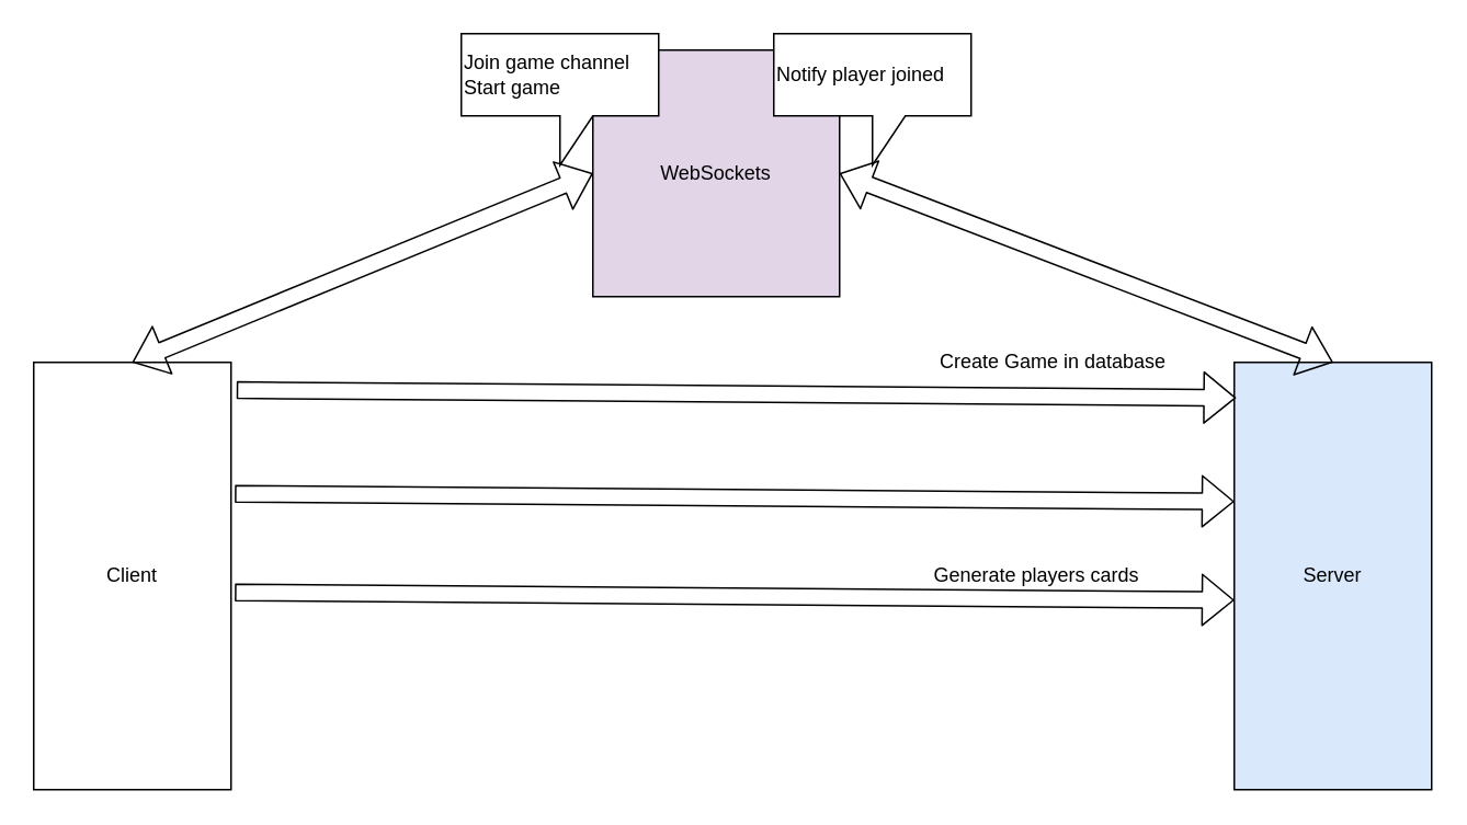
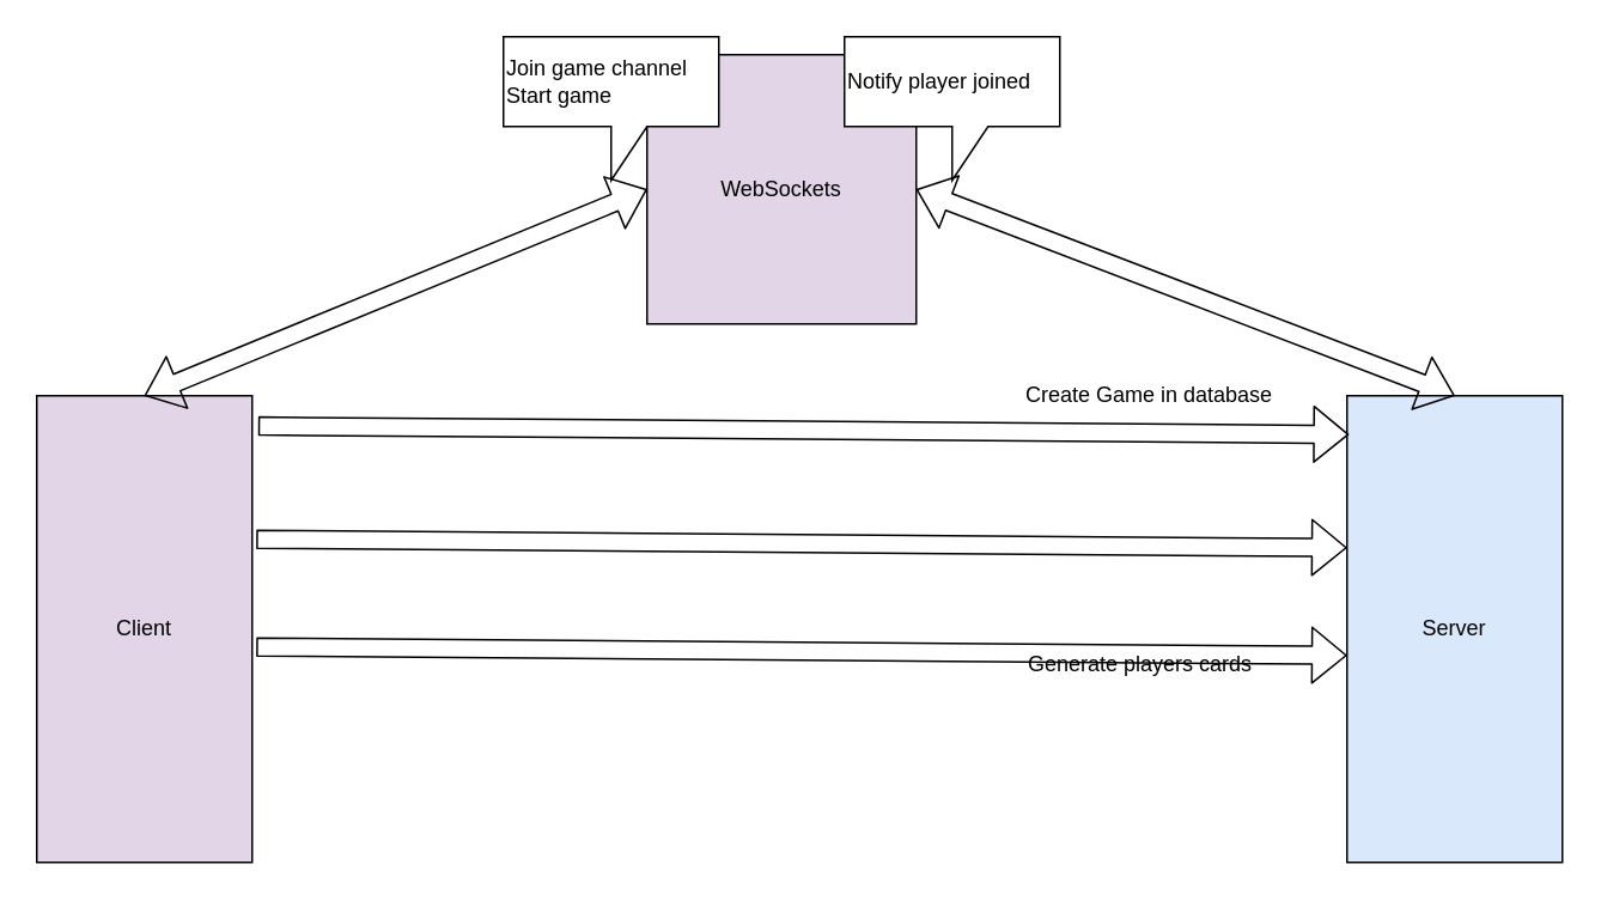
  <mxCell id="0" />
  <mxCell id="1" parent="0" />
- <mxCell id="2" value="Client" style="rounded=0;whiteSpace=wrap;html=1;" vertex="1" parent="1"><mxGeometry y="220" width="120" height="260" as="geometry" x="20" /></mxCell>
+ <mxCell id="2" value="Client" style="rounded=0;whiteSpace=wrap;html=1;fillColor=#e1d5e7;" vertex="1" parent="1"><mxGeometry y="220" width="120" height="260" as="geometry" x="20" /></mxCell>
  <mxCell id="3" value="Server" style="rounded=0;whiteSpace=wrap;html=1;fillColor=#dae8fc;" vertex="1" parent="1"><mxGeometry x="750" y="220" width="120" height="260" as="geometry" /></mxCell>
  <mxCell id="4" value="WebSockets" style="whiteSpace=wrap;html=1;aspect=fixed;fillColor=#e1d5e7;" vertex="1" parent="1"><mxGeometry x="360" y="30" width="150" height="150" as="geometry" /></mxCell>
  <mxCell id="5" value="" style="shape=flexArrow;endArrow=classic;html=1;entryX=0.009;entryY=0.083;entryDx=0;entryDy=0;entryPerimeter=0;exitX=1.028;exitY=0.065;exitDx=0;exitDy=0;exitPerimeter=0;" edge="1" parent="1" source="2" target="3"><mxGeometry width="50" height="50" relative="1" as="geometry"><mxPoint x="420" y="300" as="sourcePoint" /><mxPoint x="470" y="250" as="targetPoint" /></mxGeometry></mxCell>
  <mxCell id="6" value="Create Game in database" style="text;html=1;strokeColor=none;fillColor=none;align=center;verticalAlign=middle;whiteSpace=wrap;rounded=0;" vertex="1" parent="1"><mxGeometry x="540" y="210" width="200" height="20" as="geometry" /></mxCell>
  <mxCell id="7" style="edgeStyle=orthogonalEdgeStyle;rounded=0;orthogonalLoop=1;jettySize=auto;html=1;exitX=0.5;exitY=1;exitDx=0;exitDy=0;" edge="1" parent="1" source="6" target="6"><mxGeometry relative="1" as="geometry" /></mxCell>
  <mxCell id="8" value="" style="shape=flexArrow;endArrow=classic;html=1;entryX=0.009;entryY=0.083;entryDx=0;entryDy=0;entryPerimeter=0;exitX=1.028;exitY=0.065;exitDx=0;exitDy=0;exitPerimeter=0;" edge="1" parent="1"><mxGeometry width="50" height="50" relative="1" as="geometry"><mxPoint x="142.28" y="300" as="sourcePoint" /><mxPoint x="750" y="304.68" as="targetPoint" /></mxGeometry></mxCell>
  <mxCell id="9" value="" style="shape=flexArrow;endArrow=classic;html=1;entryX=0.009;entryY=0.083;entryDx=0;entryDy=0;entryPerimeter=0;exitX=1.028;exitY=0.065;exitDx=0;exitDy=0;exitPerimeter=0;" edge="1" parent="1"><mxGeometry width="50" height="50" relative="1" as="geometry"><mxPoint x="142.28" y="360" as="sourcePoint" /><mxPoint x="750" y="364.68" as="targetPoint" /></mxGeometry></mxCell>
- <mxCell id="10" value="Generate players cards" style="text;html=1;strokeColor=none;fillColor=none;align=center;verticalAlign=middle;whiteSpace=wrap;rounded=0;" vertex="1" parent="1"><mxGeometry x="530" y="340" width="200" height="20" as="geometry" /></mxCell>
+ <mxCell id="10" value="Generate players cards" style="text;html=1;strokeColor=none;fillColor=none;align=center;verticalAlign=middle;whiteSpace=wrap;rounded=0;" vertex="1" parent="1"><mxGeometry x="535" y="360" width="200" height="20" as="geometry" /></mxCell>
  <mxCell id="11" value="" style="shape=flexArrow;endArrow=classic;startArrow=classic;html=1;entryX=0;entryY=0.5;entryDx=0;entryDy=0;exitX=0.5;exitY=0;exitDx=0;exitDy=0;" edge="1" parent="1" source="2" target="4"><mxGeometry width="100" height="100" relative="1" as="geometry"><mxPoint x="390" y="440" as="sourcePoint" /><mxPoint x="490" y="340" as="targetPoint" /></mxGeometry></mxCell>
  <mxCell id="12" value="" style="shape=flexArrow;endArrow=classic;startArrow=classic;html=1;entryX=0.5;entryY=0;entryDx=0;entryDy=0;exitX=1;exitY=0.5;exitDx=0;exitDy=0;" edge="1" parent="1" source="4" target="3"><mxGeometry width="100" height="100" relative="1" as="geometry"><mxPoint x="540" y="125" as="sourcePoint" /><mxPoint x="820" y="10" as="targetPoint" /></mxGeometry></mxCell>
  <mxCell id="13" value="Join game channel&lt;br&gt;Start game&lt;br&gt;&lt;div&gt;&lt;/div&gt;" style="shape=callout;whiteSpace=wrap;html=1;perimeter=calloutPerimeter;align=left;" vertex="1" parent="1"><mxGeometry x="280" y="20" width="120" height="80" as="geometry" /></mxCell>
  <mxCell id="14" value="Notify player joined&lt;div&gt;&lt;/div&gt;" style="shape=callout;whiteSpace=wrap;html=1;perimeter=calloutPerimeter;align=left;" vertex="1" parent="1"><mxGeometry x="470" y="20" width="120" height="80" as="geometry" /></mxCell>
